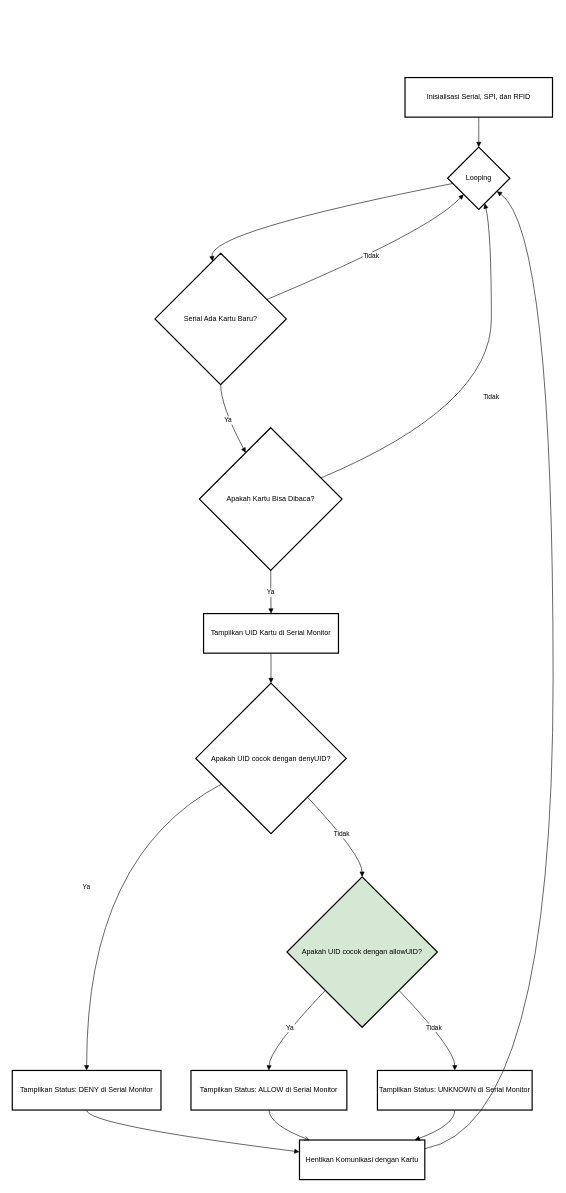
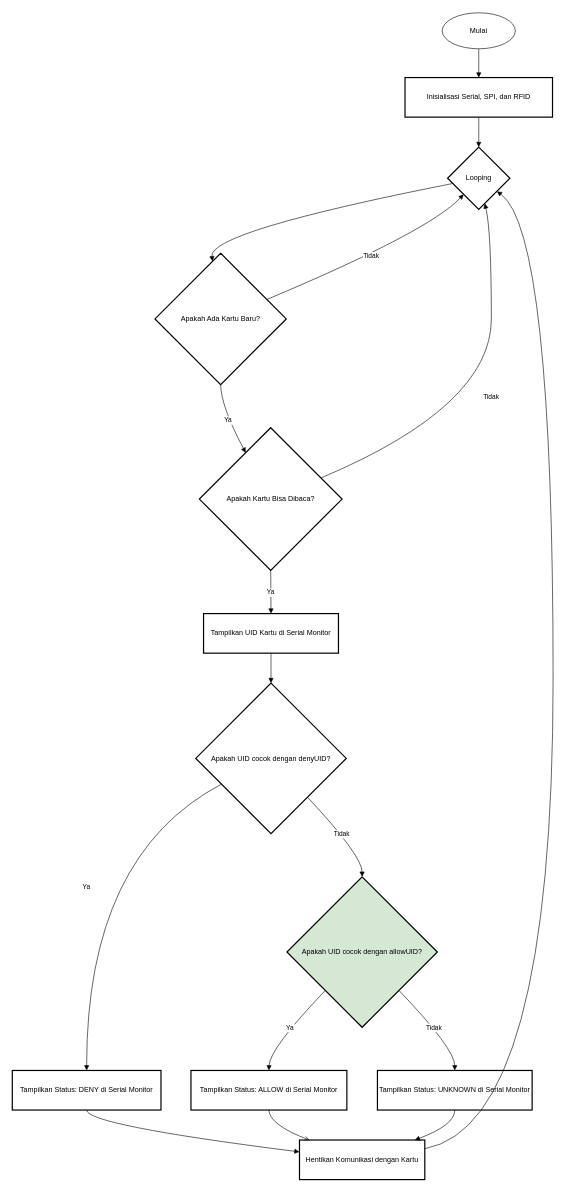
  <mxCell id="0" />
  <mxCell id="1" parent="0" />
  <mxCell id="2" value="Inisialisasi Serial, SPI, dan RFID" style="whiteSpace=wrap;strokeWidth=2;" vertex="1" parent="1"><mxGeometry x="675" y="128" width="246" height="66" as="geometry" /></mxCell>
  <mxCell id="3" value="Looping" style="rhombus;strokeWidth=2;whiteSpace=wrap;" vertex="1" parent="1"><mxGeometry x="746" y="244" width="104" height="104" as="geometry" /></mxCell>
- <mxCell id="4" value="Serial Ada Kartu Baru?" style="rhombus;strokeWidth=2;whiteSpace=wrap;" vertex="1" parent="1"><mxGeometry x="258" y="421" width="219" height="219" as="geometry" /></mxCell>
+ <mxCell id="4" value="Apakah Ada Kartu Baru?" style="rhombus;strokeWidth=2;whiteSpace=wrap;" vertex="1" parent="1"><mxGeometry x="258" y="421" width="219" height="219" as="geometry" /></mxCell>
  <mxCell id="5" value="Apakah Kartu Bisa Dibaca?" style="rhombus;strokeWidth=2;whiteSpace=wrap;" vertex="1" parent="1"><mxGeometry x="332" y="712" width="238" height="238" as="geometry" /></mxCell>
  <mxCell id="6" value="Tampilkan UID Kartu di Serial Monitor" style="whiteSpace=wrap;strokeWidth=2;" vertex="1" parent="1"><mxGeometry x="339" y="1022" width="225" height="66" as="geometry" /></mxCell>
  <mxCell id="7" value="Apakah UID cocok dengan denyUID?" style="rhombus;strokeWidth=2;whiteSpace=wrap;" vertex="1" parent="1"><mxGeometry x="326" y="1138" width="251" height="251" as="geometry" /></mxCell>
  <mxCell id="8" value="Tampilkan Status: DENY di Serial Monitor" style="whiteSpace=wrap;strokeWidth=2;" vertex="1" parent="1"><mxGeometry x="20" y="1784" width="248" height="66" as="geometry" /></mxCell>
  <mxCell id="9" value="Apakah UID cocok dengan allowUID?" style="rhombus;strokeWidth=2;whiteSpace=wrap;fillColor=#d5e8d4;" vertex="1" parent="1"><mxGeometry x="478" y="1461" width="251" height="251" as="geometry" /></mxCell>
  <mxCell id="10" value="Tampilkan Status: ALLOW di Serial Monitor" style="whiteSpace=wrap;strokeWidth=2;" vertex="1" parent="1"><mxGeometry x="318" y="1784" width="260" height="66" as="geometry" /></mxCell>
  <mxCell id="11" value="Tampilkan Status: UNKNOWN di Serial Monitor" style="whiteSpace=wrap;strokeWidth=2;" vertex="1" parent="1"><mxGeometry x="629" y="1784" width="258" height="66" as="geometry" /></mxCell>
  <mxCell id="12" value="Hentikan Komunikasi dengan Kartu" style="whiteSpace=wrap;strokeWidth=2;" vertex="1" parent="1"><mxGeometry x="499" y="1900" width="209" height="66" as="geometry" /></mxCell>
+ <mxCell id="13" value="" style="curved=1;startArrow=none;endArrow=block;exitX=0.5;exitY=1;entryX=0.5;entryY=0.01;rounded=0;exitDx=0;exitDy=0;" edge="1" parent="1" source="29" target="2"><mxGeometry relative="1" as="geometry"><Array as="points" /><mxPoint x="797.529" y="78" as="sourcePoint" /></mxGeometry></mxCell>
  <mxCell id="14" value="" style="curved=1;startArrow=none;endArrow=block;exitX=0.5;exitY=1.01;entryX=0.5;entryY=0;rounded=0;" edge="1" parent="1" source="2" target="3"><mxGeometry relative="1" as="geometry"><Array as="points" /></mxGeometry></mxCell>
  <mxCell id="15" value="" style="curved=1;startArrow=none;endArrow=block;exitX=0;exitY=0.6;entryX=0.43;entryY=0;rounded=0;" edge="1" parent="1" source="3" target="4"><mxGeometry relative="1" as="geometry"><Array as="points"><mxPoint x="347" y="385" /></Array></mxGeometry></mxCell>
  <mxCell id="16" value="Tidak" style="curved=1;startArrow=none;endArrow=block;exitX=1;exitY=0.29;entryX=0.03;entryY=1;rounded=0;" edge="1" parent="1" source="4" target="3"><mxGeometry relative="1" as="geometry"><Array as="points"><mxPoint x="714" y="385" /></Array></mxGeometry></mxCell>
  <mxCell id="17" value="Ya" style="curved=1;startArrow=none;endArrow=block;exitX=0.5;exitY=1;entryX=0.23;entryY=0;rounded=0;" edge="1" parent="1" source="4" target="5"><mxGeometry relative="1" as="geometry"><Array as="points"><mxPoint x="368" y="676" /></Array></mxGeometry></mxCell>
  <mxCell id="18" value="Tidak" style="curved=1;startArrow=none;endArrow=block;exitX=1;exitY=0.29;entryX=0.62;entryY=1;rounded=0;" edge="1" parent="1" source="5" target="3"><mxGeometry relative="1" as="geometry"><Array as="points"><mxPoint x="819" y="676" /><mxPoint x="819" y="385" /></Array></mxGeometry></mxCell>
  <mxCell id="19" value="Ya" style="curved=1;startArrow=none;endArrow=block;exitX=0.5;exitY=1;entryX=0.5;entryY=0;rounded=0;" edge="1" parent="1" source="5" target="6"><mxGeometry relative="1" as="geometry"><Array as="points" /></mxGeometry></mxCell>
  <mxCell id="20" value="" style="curved=1;startArrow=none;endArrow=block;exitX=0.5;exitY=1;entryX=0.5;entryY=0;rounded=0;" edge="1" parent="1" source="6" target="7"><mxGeometry relative="1" as="geometry"><Array as="points" /></mxGeometry></mxCell>
  <mxCell id="21" value="Ya" style="curved=1;startArrow=none;endArrow=block;exitX=0;exitY=0.76;entryX=0.5;entryY=0;rounded=0;" edge="1" parent="1" source="7" target="8"><mxGeometry relative="1" as="geometry"><Array as="points"><mxPoint x="144" y="1425" /></Array></mxGeometry></mxCell>
  <mxCell id="22" value="Tidak" style="curved=1;startArrow=none;endArrow=block;exitX=0.97;exitY=1;entryX=0.5;entryY=0;rounded=0;" edge="1" parent="1" source="7" target="9"><mxGeometry relative="1" as="geometry"><Array as="points"><mxPoint x="603" y="1425" /></Array></mxGeometry></mxCell>
  <mxCell id="23" value="Ya" style="curved=1;startArrow=none;endArrow=block;exitX=0.02;exitY=1;entryX=0.5;entryY=0;rounded=0;" edge="1" parent="1" source="9" target="10"><mxGeometry relative="1" as="geometry"><Array as="points"><mxPoint x="449" y="1748" /></Array></mxGeometry></mxCell>
  <mxCell id="24" value="Tidak" style="curved=1;startArrow=none;endArrow=block;exitX=0.98;exitY=1;entryX=0.5;entryY=0;rounded=0;" edge="1" parent="1" source="9" target="11"><mxGeometry relative="1" as="geometry"><Array as="points"><mxPoint x="758" y="1748" /></Array></mxGeometry></mxCell>
  <mxCell id="25" value="" style="curved=1;startArrow=none;endArrow=block;exitX=0.5;exitY=1;entryX=0;entryY=0.3;rounded=0;" edge="1" parent="1" source="8" target="12"><mxGeometry relative="1" as="geometry"><Array as="points"><mxPoint x="144" y="1875" /></Array></mxGeometry></mxCell>
  <mxCell id="26" value="" style="curved=1;startArrow=none;endArrow=open;exitX=0.5;exitY=1;entryX=0.08;entryY=0;rounded=0;" edge="1" parent="1" source="10" target="12"><mxGeometry relative="1" as="geometry"><Array as="points"><mxPoint x="449" y="1875" /></Array></mxGeometry></mxCell>
  <mxCell id="27" value="" style="curved=1;startArrow=none;endArrow=block;exitX=0.5;exitY=1;entryX=0.92;entryY=0;rounded=0;" edge="1" parent="1" source="11" target="12"><mxGeometry relative="1" as="geometry"><Array as="points"><mxPoint x="758" y="1875" /></Array></mxGeometry></mxCell>
  <mxCell id="28" value="" style="curved=1;startArrow=none;endArrow=block;exitX=1;exitY=0.22;entryX=1;entryY=0.86;rounded=0;" edge="1" parent="1" source="12" target="3"><mxGeometry relative="1" as="geometry"><Array as="points"><mxPoint x="922" y="1875" /><mxPoint x="922" y="385" /></Array></mxGeometry></mxCell>
+ <mxCell id="29" value="Mulai" style="ellipse;whiteSpace=wrap;html=1;" vertex="1" parent="1"><mxGeometry x="737" y="20" width="122" height="60" as="geometry" /></mxCell>
